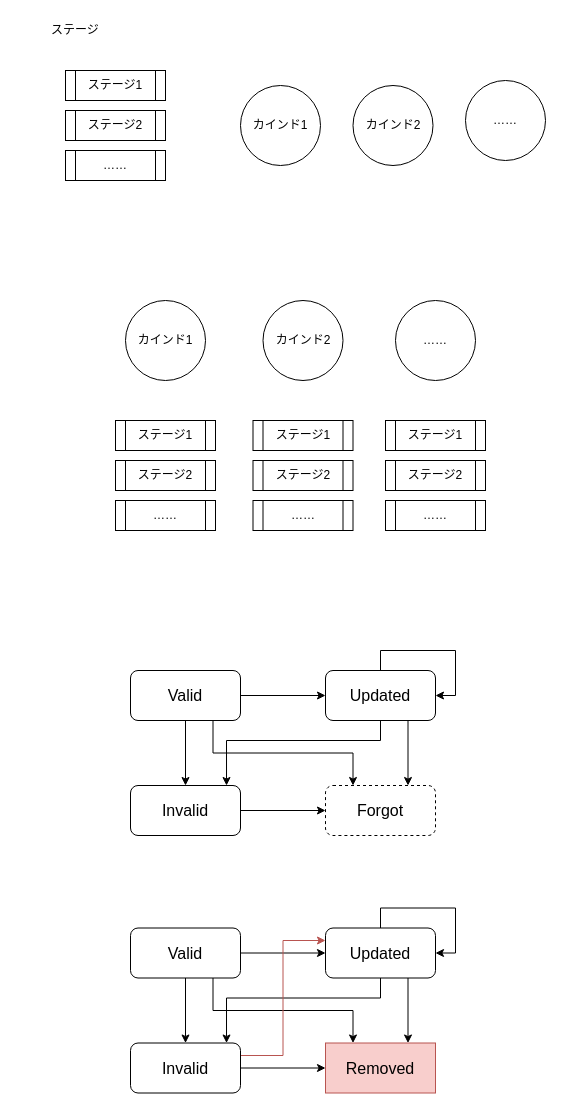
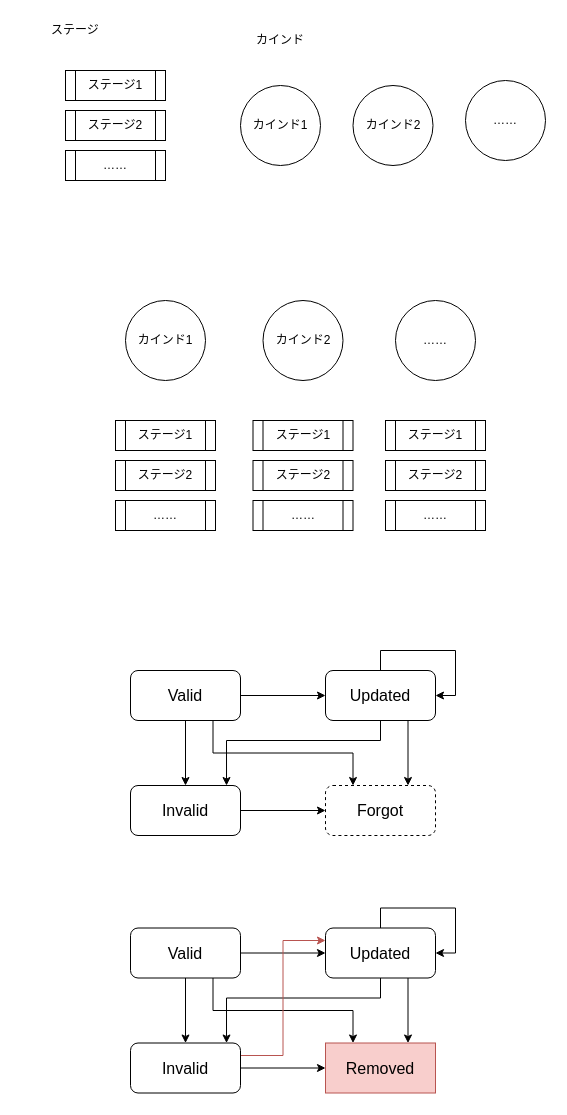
  <mxCell id="0" />
  <mxCell id="1" parent="0" />
  <mxCell id="2" value="ステージ" style="text;html=1;strokeColor=none;fillColor=none;align=center;verticalAlign=middle;whiteSpace=wrap;rounded=0;" parent="1" vertex="1"><mxGeometry x="20" y="20" width="110" height="20" as="geometry" /></mxCell>
  <mxCell id="3" value="ステージ1" style="shape=process;whiteSpace=wrap;html=1;backgroundOutline=1;" parent="1" vertex="1"><mxGeometry x="65" y="70" width="100" height="30" as="geometry" /></mxCell>
  <mxCell id="4" value="ステージ2" style="shape=process;whiteSpace=wrap;html=1;backgroundOutline=1;" parent="1" vertex="1"><mxGeometry x="65" y="110" width="100" height="30" as="geometry" /></mxCell>
  <mxCell id="5" value="……" style="shape=process;whiteSpace=wrap;html=1;backgroundOutline=1;" parent="1" vertex="1"><mxGeometry x="65" y="150" width="100" height="30" as="geometry" /></mxCell>
+ <mxCell id="6" value="カインド" style="text;html=1;strokeColor=none;fillColor=none;align=center;verticalAlign=middle;whiteSpace=wrap;rounded=0;" parent="1" vertex="1"><mxGeometry x="225" y="30" width="110" height="20" as="geometry" /></mxCell>
  <mxCell id="7" value="カインド1" style="ellipse;whiteSpace=wrap;html=1;aspect=fixed;" parent="1" vertex="1"><mxGeometry x="240" y="85" width="80" height="80" as="geometry" /></mxCell>
  <mxCell id="8" value="カインド2" style="ellipse;whiteSpace=wrap;html=1;aspect=fixed;" parent="1" vertex="1"><mxGeometry x="352.5" y="85" width="80" height="80" as="geometry" /></mxCell>
  <mxCell id="9" value="……" style="ellipse;whiteSpace=wrap;html=1;aspect=fixed;" parent="1" vertex="1"><mxGeometry x="465" y="80" width="80" height="80" as="geometry" /></mxCell>
  <mxCell id="10" value="ステージ1" style="shape=process;whiteSpace=wrap;html=1;backgroundOutline=1;" parent="1" vertex="1"><mxGeometry x="115" y="420" width="100" height="30" as="geometry" /></mxCell>
  <mxCell id="11" value="ステージ2" style="shape=process;whiteSpace=wrap;html=1;backgroundOutline=1;" parent="1" vertex="1"><mxGeometry x="115" y="460" width="100" height="30" as="geometry" /></mxCell>
  <mxCell id="12" value="……" style="shape=process;whiteSpace=wrap;html=1;backgroundOutline=1;" parent="1" vertex="1"><mxGeometry x="115" y="500" width="100" height="30" as="geometry" /></mxCell>
  <mxCell id="13" value="カインド1" style="ellipse;whiteSpace=wrap;html=1;aspect=fixed;" parent="1" vertex="1"><mxGeometry x="125" y="300" width="80" height="80" as="geometry" /></mxCell>
  <mxCell id="14" value="カインド2" style="ellipse;whiteSpace=wrap;html=1;aspect=fixed;" parent="1" vertex="1"><mxGeometry x="262.5" y="300" width="80" height="80" as="geometry" /></mxCell>
  <mxCell id="15" value="……" style="ellipse;whiteSpace=wrap;html=1;aspect=fixed;" parent="1" vertex="1"><mxGeometry x="395" y="300" width="80" height="80" as="geometry" /></mxCell>
  <mxCell id="16" value="ステージ1" style="shape=process;whiteSpace=wrap;html=1;backgroundOutline=1;" parent="1" vertex="1"><mxGeometry x="252.5" y="420" width="100" height="30" as="geometry" /></mxCell>
  <mxCell id="17" value="ステージ2" style="shape=process;whiteSpace=wrap;html=1;backgroundOutline=1;" parent="1" vertex="1"><mxGeometry x="252.5" y="460" width="100" height="30" as="geometry" /></mxCell>
  <mxCell id="18" value="……" style="shape=process;whiteSpace=wrap;html=1;backgroundOutline=1;" parent="1" vertex="1"><mxGeometry x="252.5" y="500" width="100" height="30" as="geometry" /></mxCell>
  <mxCell id="19" value="ステージ1" style="shape=process;whiteSpace=wrap;html=1;backgroundOutline=1;" parent="1" vertex="1"><mxGeometry x="385" y="420" width="100" height="30" as="geometry" /></mxCell>
  <mxCell id="20" value="ステージ2" style="shape=process;whiteSpace=wrap;html=1;backgroundOutline=1;" parent="1" vertex="1"><mxGeometry x="385" y="460" width="100" height="30" as="geometry" /></mxCell>
  <mxCell id="21" value="……" style="shape=process;whiteSpace=wrap;html=1;backgroundOutline=1;" parent="1" vertex="1"><mxGeometry x="385" y="500" width="100" height="30" as="geometry" /></mxCell>
  <mxCell id="22" style="edgeStyle=orthogonalEdgeStyle;rounded=0;orthogonalLoop=1;jettySize=auto;html=1;" parent="1" source="25" target="28" edge="1"><mxGeometry relative="1" as="geometry" /></mxCell>
  <mxCell id="23" style="edgeStyle=orthogonalEdgeStyle;rounded=0;orthogonalLoop=1;jettySize=auto;html=1;exitX=0.5;exitY=1;exitDx=0;exitDy=0;" parent="1" source="25" target="30" edge="1"><mxGeometry relative="1" as="geometry" /></mxCell>
  <mxCell id="24" style="edgeStyle=orthogonalEdgeStyle;rounded=0;orthogonalLoop=1;jettySize=auto;html=1;exitX=0.75;exitY=1;exitDx=0;exitDy=0;entryX=0.25;entryY=0;entryDx=0;entryDy=0;" parent="1" source="25" target="31" edge="1"><mxGeometry relative="1" as="geometry"><mxPoint x="355" y="780" as="targetPoint" /></mxGeometry></mxCell>
  <mxCell id="25" value="&lt;font style=&quot;font-size: 16px&quot;&gt;Valid&lt;/font&gt;" style="rounded=1;whiteSpace=wrap;html=1;" parent="1" vertex="1"><mxGeometry x="130" y="670" width="110" height="50" as="geometry" /></mxCell>
  <mxCell id="26" style="edgeStyle=orthogonalEdgeStyle;rounded=0;orthogonalLoop=1;jettySize=auto;html=1;exitX=0.75;exitY=1;exitDx=0;exitDy=0;entryX=0.75;entryY=0;entryDx=0;entryDy=0;" parent="1" source="28" target="31" edge="1"><mxGeometry relative="1" as="geometry" /></mxCell>
  <mxCell id="27" style="edgeStyle=orthogonalEdgeStyle;rounded=0;orthogonalLoop=1;jettySize=auto;html=1;exitX=0.5;exitY=1;exitDx=0;exitDy=0;entryX=0.873;entryY=0;entryDx=0;entryDy=0;entryPerimeter=0;" parent="1" source="28" target="30" edge="1"><mxGeometry relative="1" as="geometry"><Array as="points"><mxPoint x="380" y="740" /><mxPoint x="226" y="740" /></Array></mxGeometry></mxCell>
  <mxCell id="28" value="&lt;font style=&quot;font-size: 16px&quot;&gt;Updated&lt;/font&gt;" style="rounded=1;whiteSpace=wrap;html=1;" parent="1" vertex="1"><mxGeometry x="325" y="670" width="110" height="50" as="geometry" /></mxCell>
  <mxCell id="29" style="edgeStyle=orthogonalEdgeStyle;rounded=0;orthogonalLoop=1;jettySize=auto;html=1;exitX=1;exitY=0.5;exitDx=0;exitDy=0;entryX=0;entryY=0.5;entryDx=0;entryDy=0;" parent="1" source="30" target="31" edge="1"><mxGeometry relative="1" as="geometry" /></mxCell>
  <mxCell id="30" value="&lt;font style=&quot;font-size: 16px&quot;&gt;Invalid&lt;/font&gt;" style="rounded=1;whiteSpace=wrap;html=1;" parent="1" vertex="1"><mxGeometry x="130" y="785" width="110" height="50" as="geometry" /></mxCell>
  <mxCell id="31" value="&lt;font style=&quot;font-size: 16px&quot;&gt;Forgot&lt;/font&gt;" style="rounded=1;whiteSpace=wrap;html=1;dashed=1;" parent="1" vertex="1"><mxGeometry x="325" y="785" width="110" height="50" as="geometry" /></mxCell>
  <mxCell id="32" style="edgeStyle=orthogonalEdgeStyle;rounded=0;orthogonalLoop=1;jettySize=auto;html=1;exitX=0.5;exitY=0;exitDx=0;exitDy=0;entryX=1;entryY=0.5;entryDx=0;entryDy=0;" parent="1" source="28" target="28" edge="1"><mxGeometry relative="1" as="geometry" /></mxCell>
  <mxCell id="33" style="edgeStyle=orthogonalEdgeStyle;rounded=0;orthogonalLoop=1;jettySize=auto;html=1;" edge="1" parent="1" source="36" target="39"><mxGeometry relative="1" as="geometry" /></mxCell>
  <mxCell id="34" style="edgeStyle=orthogonalEdgeStyle;rounded=0;orthogonalLoop=1;jettySize=auto;html=1;exitX=0.5;exitY=1;exitDx=0;exitDy=0;" edge="1" parent="1" source="36" target="42"><mxGeometry relative="1" as="geometry" /></mxCell>
  <mxCell id="35" style="edgeStyle=orthogonalEdgeStyle;rounded=0;orthogonalLoop=1;jettySize=auto;html=1;exitX=0.75;exitY=1;exitDx=0;exitDy=0;entryX=0.25;entryY=0;entryDx=0;entryDy=0;" edge="1" parent="1" source="36" target="43"><mxGeometry relative="1" as="geometry"><mxPoint x="355" y="1037.5" as="targetPoint" /></mxGeometry></mxCell>
  <mxCell id="36" value="&lt;font style=&quot;font-size: 16px&quot;&gt;Valid&lt;/font&gt;" style="rounded=1;whiteSpace=wrap;html=1;" vertex="1" parent="1"><mxGeometry x="130" y="927.5" width="110" height="50" as="geometry" /></mxCell>
  <mxCell id="37" style="edgeStyle=orthogonalEdgeStyle;rounded=0;orthogonalLoop=1;jettySize=auto;html=1;exitX=0.75;exitY=1;exitDx=0;exitDy=0;entryX=0.75;entryY=0;entryDx=0;entryDy=0;" edge="1" parent="1" source="39" target="43"><mxGeometry relative="1" as="geometry" /></mxCell>
  <mxCell id="38" style="edgeStyle=orthogonalEdgeStyle;rounded=0;orthogonalLoop=1;jettySize=auto;html=1;exitX=0.5;exitY=1;exitDx=0;exitDy=0;entryX=0.873;entryY=0;entryDx=0;entryDy=0;entryPerimeter=0;" edge="1" parent="1" source="39" target="42"><mxGeometry relative="1" as="geometry"><Array as="points"><mxPoint x="380" y="997.5" /><mxPoint x="226" y="997.5" /></Array></mxGeometry></mxCell>
  <mxCell id="39" value="&lt;font style=&quot;font-size: 16px&quot;&gt;Updated&lt;/font&gt;" style="rounded=1;whiteSpace=wrap;html=1;" vertex="1" parent="1"><mxGeometry x="325" y="927.5" width="110" height="50" as="geometry" /></mxCell>
  <mxCell id="40" style="edgeStyle=orthogonalEdgeStyle;rounded=0;orthogonalLoop=1;jettySize=auto;html=1;exitX=1;exitY=0.5;exitDx=0;exitDy=0;entryX=0;entryY=0.5;entryDx=0;entryDy=0;" edge="1" parent="1" source="42" target="43"><mxGeometry relative="1" as="geometry" /></mxCell>
  <mxCell id="41" style="edgeStyle=orthogonalEdgeStyle;rounded=0;orthogonalLoop=1;jettySize=auto;html=1;exitX=1;exitY=0.25;exitDx=0;exitDy=0;entryX=0;entryY=0.25;entryDx=0;entryDy=0;fillColor=#f8cecc;strokeColor=#b85450;" edge="1" parent="1" source="42" target="39"><mxGeometry relative="1" as="geometry" /></mxCell>
  <mxCell id="42" value="&lt;font style=&quot;font-size: 16px&quot;&gt;Invalid&lt;/font&gt;" style="rounded=1;whiteSpace=wrap;html=1;" vertex="1" parent="1"><mxGeometry x="130" y="1042.5" width="110" height="50" as="geometry" /></mxCell>
  <mxCell id="43" value="&lt;font style=&quot;font-size: 16px&quot;&gt;Removed&lt;/font&gt;" style="whiteSpace=wrap;html=1;fillColor=#f8cecc;strokeColor=#b85450;rounded=0;" vertex="1" parent="1"><mxGeometry x="325" y="1042.5" width="110" height="50" as="geometry" /></mxCell>
  <mxCell id="44" style="edgeStyle=orthogonalEdgeStyle;rounded=0;orthogonalLoop=1;jettySize=auto;html=1;exitX=0.5;exitY=0;exitDx=0;exitDy=0;entryX=1;entryY=0.5;entryDx=0;entryDy=0;" edge="1" parent="1" source="39" target="39"><mxGeometry relative="1" as="geometry" /></mxCell>
